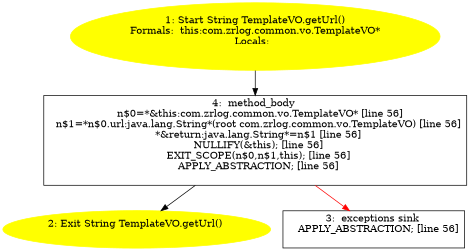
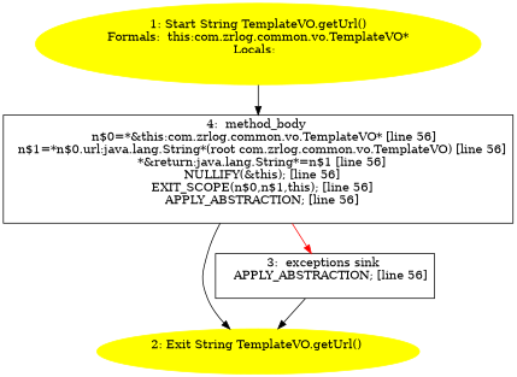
  digraph {
    n1 [color=yellow label="1: Start String TemplateVO.getUrl()\nFormals:  this:com.zrlog.common.vo.TemplateVO*\nLocals:  \n  " style=filled]
    n2 [label="4:  method_body \n   n$0=*&this:com.zrlog.common.vo.TemplateVO* [line 56]\n  n$1=*n$0.url:java.lang.String*(root com.zrlog.common.vo.TemplateVO) [line 56]\n  *&return:java.lang.String*=n$1 [line 56]\n  NULLIFY(&this); [line 56]\n  EXIT_SCOPE(n$0,n$1,this); [line 56]\n  APPLY_ABSTRACTION; [line 56]\n " shape=box]
    n3 [color=yellow label="2: Exit String TemplateVO.getUrl() \n  " style=filled]
    n4 [label="3:  exceptions sink \n   APPLY_ABSTRACTION; [line 56]\n " shape=box]
    n1 -> n2
    n2 -> n3
    n2 -> n4 [color=red]
+   n4 -> n3
  }
